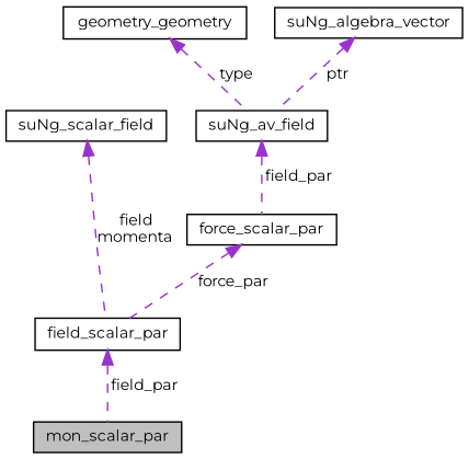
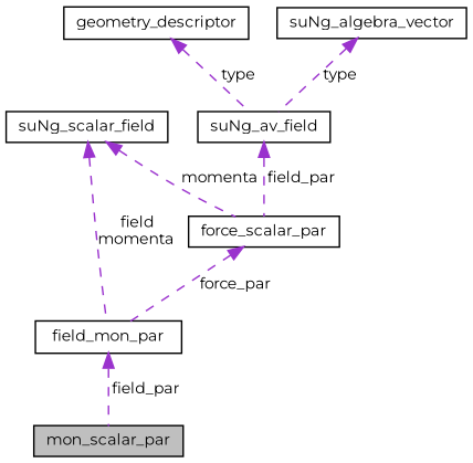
  digraph {
    fontname=Montserrat
    node [color=black fillcolor=white fontname=Montserrat fontsize=10 shape=record style=filled]
    edge [color=darkorchid3 dir=back fontname=Montserrat fontsize=10 labelfontname=Helvetica labelfontsize=10 style=dashed]
    n1 [fillcolor=grey75 fontcolor=black height=0.2 label=mon_scalar_par width=0.4]
-   n2 [height=0.2 label=field_scalar_par width=0.4]
+   n2 [height=0.2 label=field_mon_par width=0.4]
    n3 [height=0.2 label=suNg_scalar_field width=0.4]
    n4 [height=0.2 label=force_scalar_par width=0.4]
-   n5 [height=0.2 label=geometry_geometry width=0.4]
+   n5 [height=0.2 label=geometry_descriptor width=0.4]
    n6 [height=0.2 label=suNg_av_field width=0.4]
    n7 [height=0.2 label=suNg_algebra_vector width=0.4]
    n2 -> n1 [label=" field_par"]
    n3 -> n2 [label=" field\nmomenta"]
+   n3 -> n4 [label=" momenta"]
    n4 -> n2 [label=" force_par"]
    n5 -> n6 [label=" type"]
    n6 -> n4 [label=" field_par"]
-   n7 -> n6 [label=" ptr"]
+   n7 -> n6 [label=" type"]
  }
